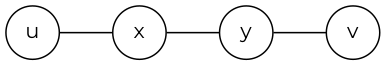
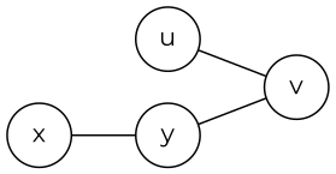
  graph {
    fontname=Montserrat
    rankdir=LR
    node [fontname=Montserrat shape=circle]
    edge [fontname=Montserrat]
    n1 [label=u]
    n2 [label=x]
    n3 [label=y]
    n4 [label=v]
-   n1 -- n2
+   n1 -- n4
    n2 -- n3
    n3 -- n4
  }
